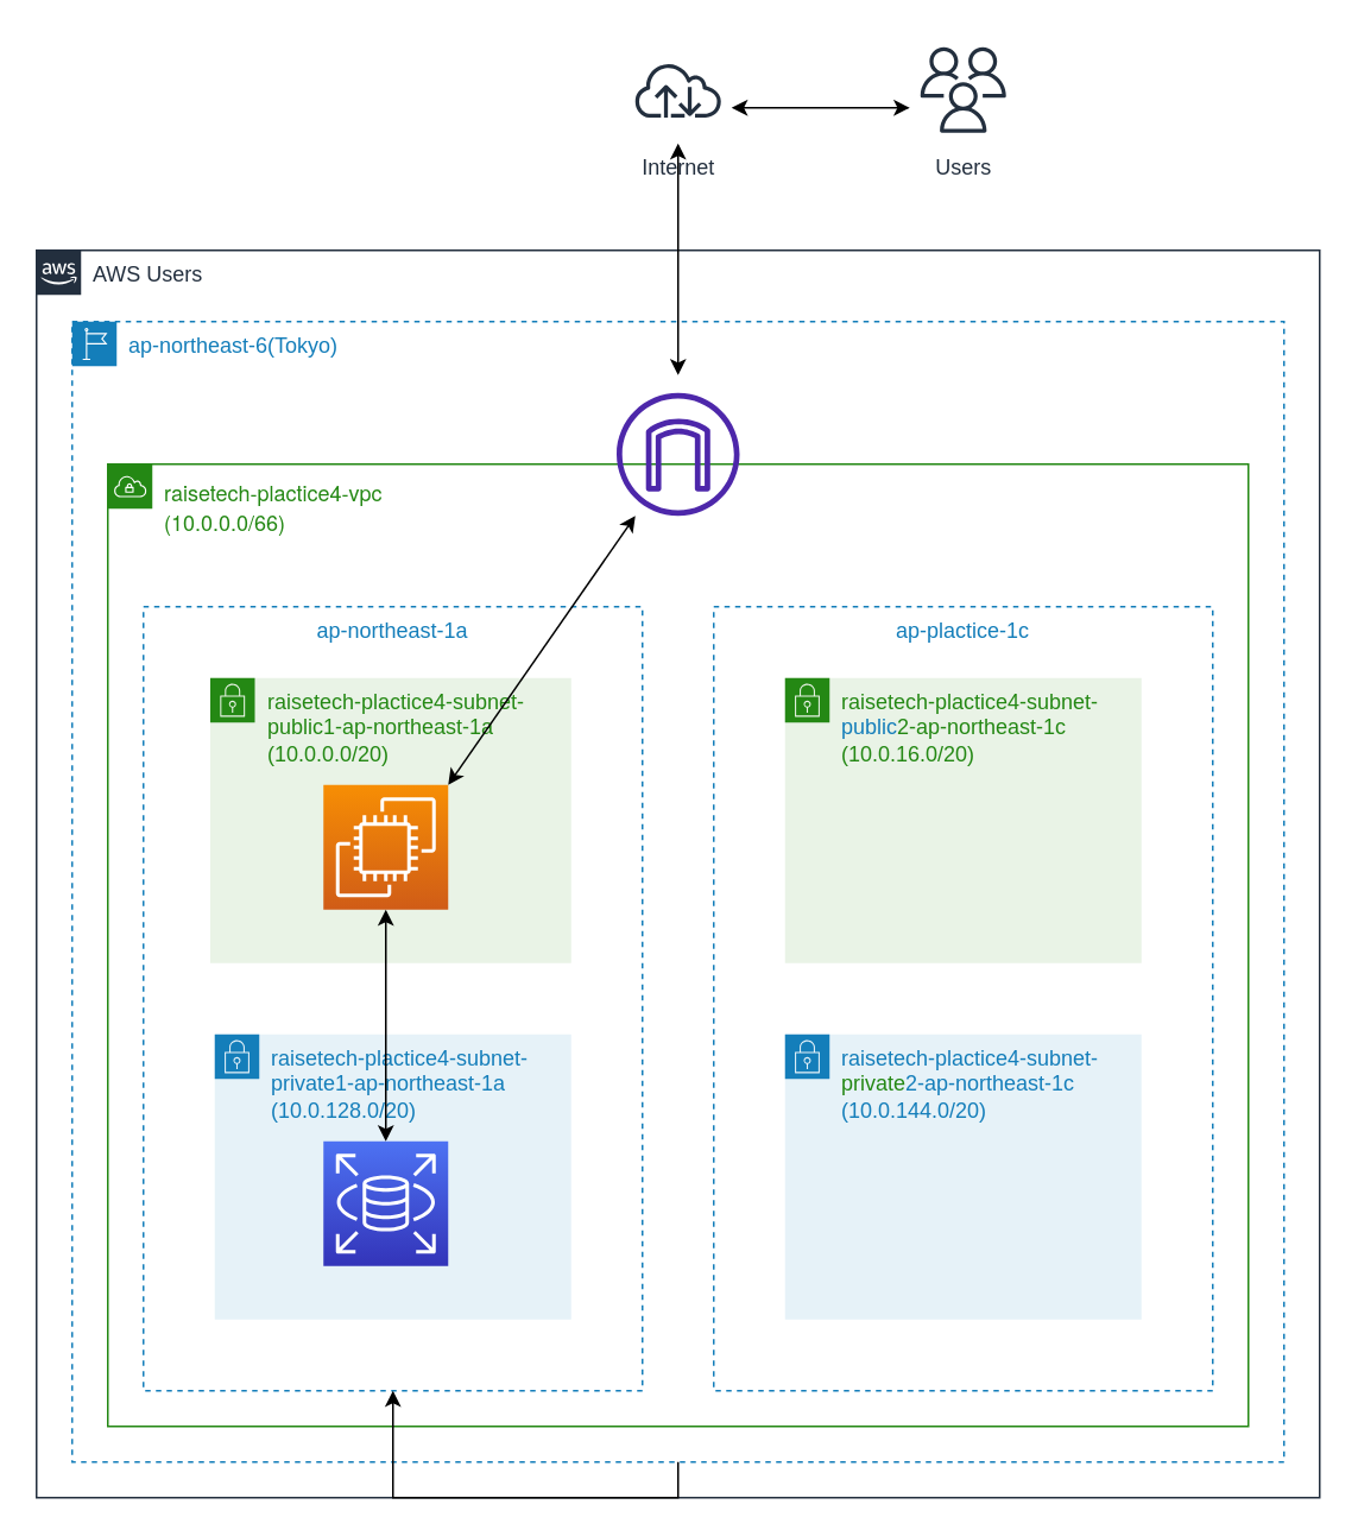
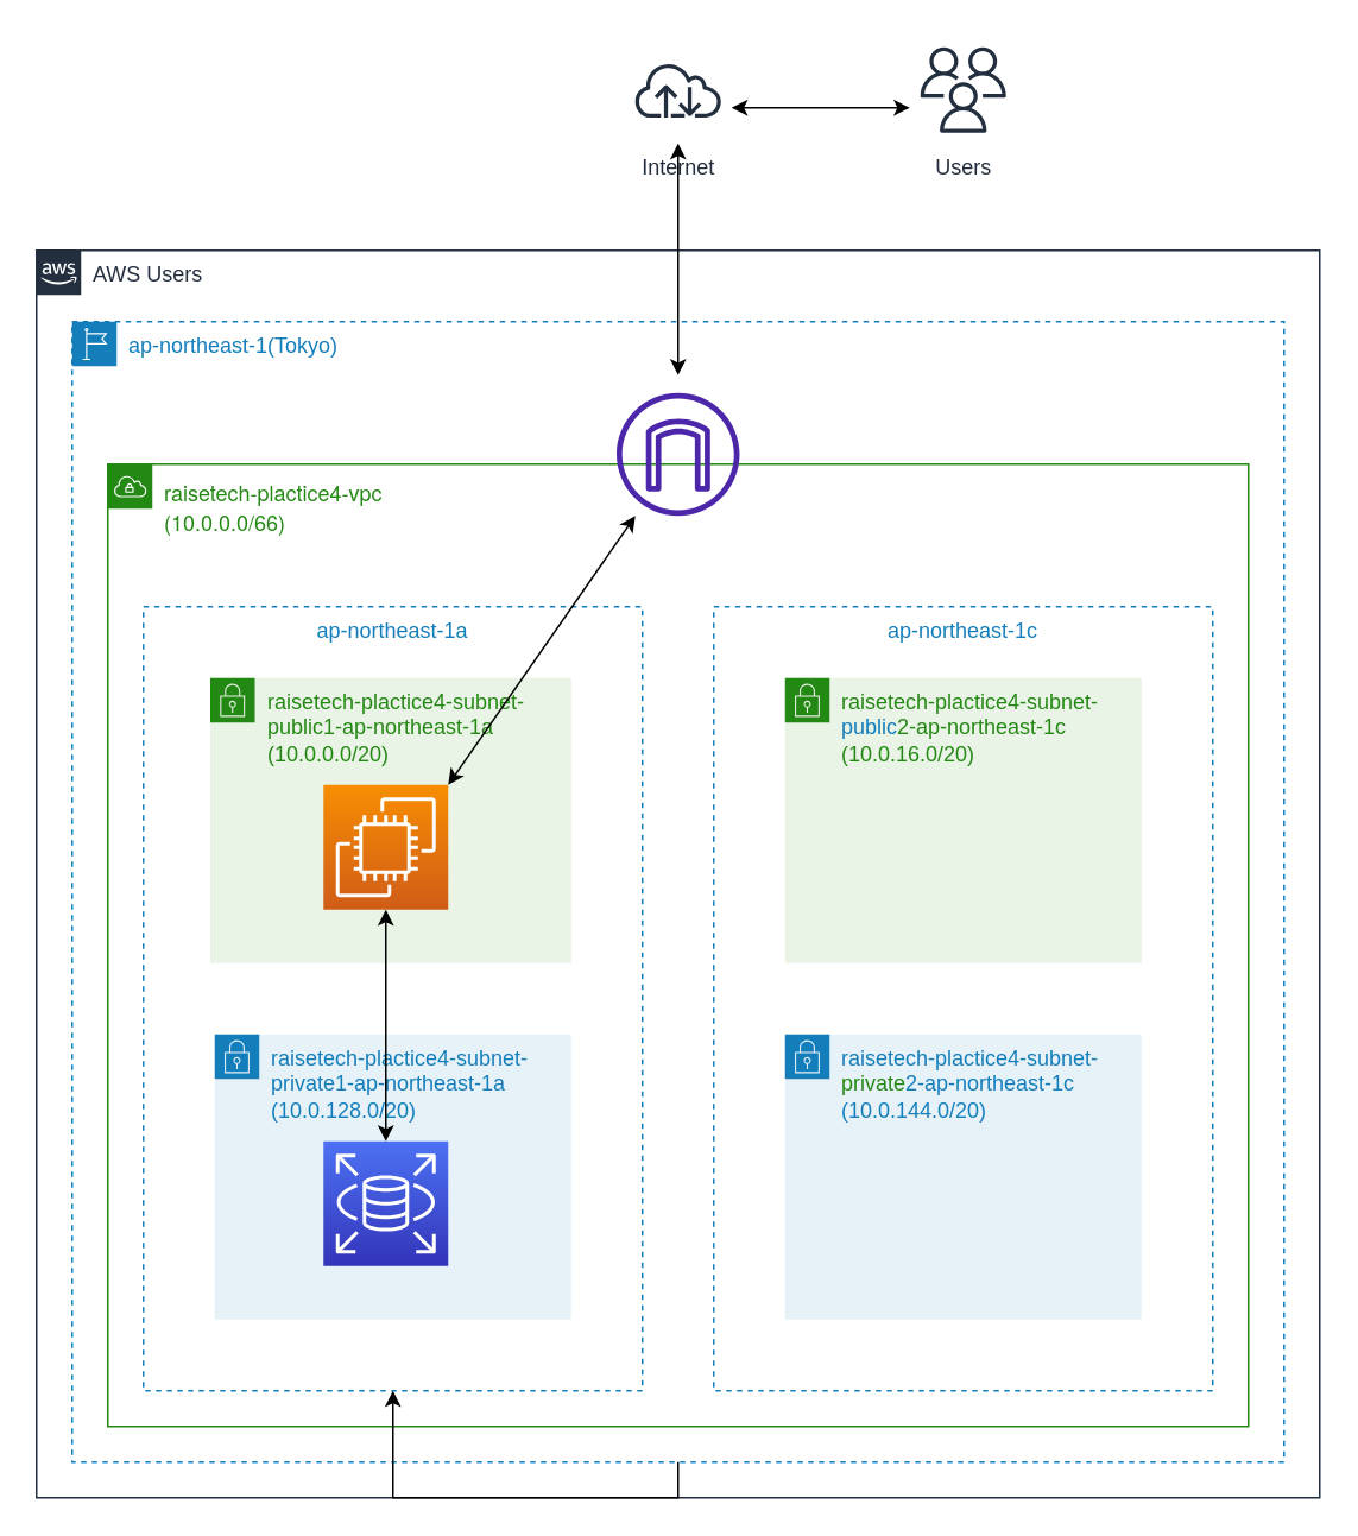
  <mxCell id="0" />
  <mxCell id="1" parent="0" />
  <mxCell id="2" value="AWS Users" style="points=[[0,0],[0.25,0],[0.5,0],[0.75,0],[1,0],[1,0.25],[1,0.5],[1,0.75],[1,1],[0.75,1],[0.5,1],[0.25,1],[0,1],[0,0.75],[0,0.5],[0,0.25]];outlineConnect=0;gradientColor=none;html=1;whiteSpace=wrap;fontSize=12;fontStyle=0;container=1;pointerEvents=0;collapsible=0;recursiveResize=0;shape=mxgraph.aws4.group;grIcon=mxgraph.aws4.group_aws_cloud_alt;strokeColor=#232F3E;fillColor=none;verticalAlign=top;align=left;spacingLeft=30;fontColor=#232F3E;dashed=0;" vertex="1" parent="1"><mxGeometry x="20" y="140" width="720" height="700" as="geometry" /></mxCell>
- <mxCell id="3" value="ap-northeast-6(Tokyo)" style="points=[[0,0],[0.25,0],[0.5,0],[0.75,0],[1,0],[1,0.25],[1,0.5],[1,0.75],[1,1],[0.75,1],[0.5,1],[0.25,1],[0,1],[0,0.75],[0,0.5],[0,0.25]];outlineConnect=0;gradientColor=none;html=1;whiteSpace=wrap;fontSize=12;fontStyle=0;container=1;pointerEvents=0;collapsible=0;recursiveResize=0;shape=mxgraph.aws4.group;grIcon=mxgraph.aws4.group_region;strokeColor=#147EBA;fillColor=none;verticalAlign=top;align=left;spacingLeft=30;fontColor=#147EBA;dashed=1;" vertex="1" parent="2"><mxGeometry x="20" y="40" width="680" height="640" as="geometry" /></mxCell>
+ <mxCell id="3" value="ap-northeast-1(Tokyo)" style="points=[[0,0],[0.25,0],[0.5,0],[0.75,0],[1,0],[1,0.25],[1,0.5],[1,0.75],[1,1],[0.75,1],[0.5,1],[0.25,1],[0,1],[0,0.75],[0,0.5],[0,0.25]];outlineConnect=0;gradientColor=none;html=1;whiteSpace=wrap;fontSize=12;fontStyle=0;container=1;pointerEvents=0;collapsible=0;recursiveResize=0;shape=mxgraph.aws4.group;grIcon=mxgraph.aws4.group_region;strokeColor=#147EBA;fillColor=none;verticalAlign=top;align=left;spacingLeft=30;fontColor=#147EBA;dashed=1;" vertex="1" parent="2"><mxGeometry x="20" y="40" width="680" height="640" as="geometry" /></mxCell>
  <mxCell id="4" value="&lt;p style=&quot;margin: 0px; font-variant-numeric: normal; font-variant-east-asian: normal; font-stretch: normal; line-height: normal; font-family: &amp;quot;Helvetica Neue&amp;quot;;&quot; class=&quot;p1&quot;&gt;&lt;font color=&quot;#248814&quot;&gt;raisetech-plactice4-vpc&lt;/font&gt;&lt;/p&gt;&lt;p style=&quot;margin: 0px; font-variant-numeric: normal; font-variant-east-asian: normal; font-stretch: normal; line-height: normal; font-family: &amp;quot;Helvetica Neue&amp;quot;;&quot; class=&quot;p1&quot;&gt;&lt;font color=&quot;#248814&quot;&gt;(10.0.0.0/66)&lt;/font&gt;&lt;/p&gt;" style="points=[[0,0],[0.25,0],[0.5,0],[0.75,0],[1,0],[1,0.25],[1,0.5],[1,0.75],[1,1],[0.75,1],[0.5,1],[0.25,1],[0,1],[0,0.75],[0,0.5],[0,0.25]];outlineConnect=0;gradientColor=none;html=1;whiteSpace=wrap;fontSize=12;fontStyle=0;container=1;pointerEvents=0;collapsible=0;recursiveResize=0;shape=mxgraph.aws4.group;grIcon=mxgraph.aws4.group_vpc;strokeColor=#248814;fillColor=none;verticalAlign=top;align=left;spacingLeft=30;fontColor=#AAB7B8;dashed=0;" vertex="1" parent="3"><mxGeometry x="20" y="80" width="640" height="540" as="geometry" /></mxCell>
  <mxCell id="5" value="raisetech-plactice4-subnet-private1-ap-northeast-1a&lt;br&gt;(10.0.128.0/20)" style="points=[[0,0],[0.25,0],[0.5,0],[0.75,0],[1,0],[1,0.25],[1,0.5],[1,0.75],[1,1],[0.75,1],[0.5,1],[0.25,1],[0,1],[0,0.75],[0,0.5],[0,0.25]];outlineConnect=0;gradientColor=none;html=1;whiteSpace=wrap;fontSize=12;fontStyle=0;container=1;pointerEvents=0;collapsible=0;recursiveResize=0;shape=mxgraph.aws4.group;grIcon=mxgraph.aws4.group_security_group;grStroke=0;strokeColor=#147EBA;fillColor=#E6F2F8;verticalAlign=top;align=left;spacingLeft=30;fontColor=#147EBA;dashed=0;" vertex="1" parent="4"><mxGeometry x="60" y="320" width="200" height="160" as="geometry" /></mxCell>
- <mxCell id="6" value="ap-plactice-1c" style="fillColor=none;strokeColor=#147EBA;dashed=1;verticalAlign=top;fontStyle=0;fontColor=#147EBA;" vertex="1" parent="4"><mxGeometry x="340" y="80" width="280" height="440" as="geometry" /></mxCell>
+ <mxCell id="6" value="ap-northeast-1c" style="fillColor=none;strokeColor=#147EBA;dashed=1;verticalAlign=top;fontStyle=0;fontColor=#147EBA;" vertex="1" parent="4"><mxGeometry x="340" y="80" width="280" height="440" as="geometry" /></mxCell>
  <mxCell id="7" value="ap-northeast-1a" style="fillColor=none;strokeColor=#147EBA;dashed=1;verticalAlign=top;fontStyle=0;fontColor=#147EBA;" vertex="1" parent="4"><mxGeometry x="20" y="80" width="280" height="440" as="geometry" /></mxCell>
  <mxCell id="8" value="raisetech-plactice4-subnet-public1-ap-northeast-1a&lt;br&gt;(10.0.0.0/20)" style="points=[[0,0],[0.25,0],[0.5,0],[0.75,0],[1,0],[1,0.25],[1,0.5],[1,0.75],[1,1],[0.75,1],[0.5,1],[0.25,1],[0,1],[0,0.75],[0,0.5],[0,0.25]];outlineConnect=0;gradientColor=none;html=1;whiteSpace=wrap;fontSize=12;fontStyle=0;container=1;pointerEvents=0;collapsible=0;recursiveResize=0;shape=mxgraph.aws4.group;grIcon=mxgraph.aws4.group_security_group;grStroke=0;strokeColor=#248814;fillColor=#E9F3E6;verticalAlign=top;align=left;spacingLeft=30;fontColor=#248814;dashed=0;" vertex="1" parent="4"><mxGeometry x="57.5" y="120" width="202.5" height="160" as="geometry" /></mxCell>
  <mxCell id="9" value="" style="endArrow=classic;startArrow=classic;html=1;rounded=0;fontColor=#248814;" edge="1" parent="8" target="15"><mxGeometry width="50" height="50" relative="1" as="geometry"><mxPoint x="133.5" y="60" as="sourcePoint" /><mxPoint x="183.5" y="10" as="targetPoint" /></mxGeometry></mxCell>
  <mxCell id="10" value="" style="sketch=0;points=[[0,0,0],[0.25,0,0],[0.5,0,0],[0.75,0,0],[1,0,0],[0,1,0],[0.25,1,0],[0.5,1,0],[0.75,1,0],[1,1,0],[0,0.25,0],[0,0.5,0],[0,0.75,0],[1,0.25,0],[1,0.5,0],[1,0.75,0]];outlineConnect=0;fontColor=#232F3E;gradientColor=#4D72F3;gradientDirection=north;fillColor=#3334B9;strokeColor=#ffffff;dashed=0;verticalLabelPosition=bottom;verticalAlign=top;align=center;html=1;fontSize=12;fontStyle=0;aspect=fixed;shape=mxgraph.aws4.resourceIcon;resIcon=mxgraph.aws4.rds;" vertex="1" parent="4"><mxGeometry x="121" y="380" width="70" height="70" as="geometry" /></mxCell>
  <mxCell id="11" value="" style="sketch=0;points=[[0,0,0],[0.25,0,0],[0.5,0,0],[0.75,0,0],[1,0,0],[0,1,0],[0.25,1,0],[0.5,1,0],[0.75,1,0],[1,1,0],[0,0.25,0],[0,0.5,0],[0,0.75,0],[1,0.25,0],[1,0.5,0],[1,0.75,0]];outlineConnect=0;fontColor=#232F3E;gradientColor=#F78E04;gradientDirection=north;fillColor=#D05C17;strokeColor=#ffffff;dashed=0;verticalLabelPosition=bottom;verticalAlign=top;align=center;html=1;fontSize=12;fontStyle=0;aspect=fixed;shape=mxgraph.aws4.resourceIcon;resIcon=mxgraph.aws4.ec2;" vertex="1" parent="4"><mxGeometry x="121" y="180" width="70" height="70" as="geometry" /></mxCell>
  <mxCell id="12" value="raisetech-plactice4-subnet-&lt;span style=&quot;color: rgb(20, 126, 186);&quot;&gt;public&lt;/span&gt;2-ap-northeast-1c&lt;br&gt;(10.0.16.0/20)" style="points=[[0,0],[0.25,0],[0.5,0],[0.75,0],[1,0],[1,0.25],[1,0.5],[1,0.75],[1,1],[0.75,1],[0.5,1],[0.25,1],[0,1],[0,0.75],[0,0.5],[0,0.25]];outlineConnect=0;gradientColor=none;html=1;whiteSpace=wrap;fontSize=12;fontStyle=0;container=1;pointerEvents=0;collapsible=0;recursiveResize=0;shape=mxgraph.aws4.group;grIcon=mxgraph.aws4.group_security_group;grStroke=0;strokeColor=#248814;fillColor=#E9F3E6;verticalAlign=top;align=left;spacingLeft=30;fontColor=#248814;dashed=0;" vertex="1" parent="4"><mxGeometry x="380" y="120" width="200" height="160" as="geometry" /></mxCell>
  <mxCell id="13" value="raisetech-plactice4-subnet-&lt;span style=&quot;color: rgb(36, 136, 20);&quot;&gt;private&lt;/span&gt;2-ap-northeast-1c&lt;br&gt;(10.0.144.0/20)" style="points=[[0,0],[0.25,0],[0.5,0],[0.75,0],[1,0],[1,0.25],[1,0.5],[1,0.75],[1,1],[0.75,1],[0.5,1],[0.25,1],[0,1],[0,0.75],[0,0.5],[0,0.25]];outlineConnect=0;gradientColor=none;html=1;whiteSpace=wrap;fontSize=12;fontStyle=0;container=1;pointerEvents=0;collapsible=0;recursiveResize=0;shape=mxgraph.aws4.group;grIcon=mxgraph.aws4.group_security_group;grStroke=0;strokeColor=#147EBA;fillColor=#E6F2F8;verticalAlign=top;align=left;spacingLeft=30;fontColor=#147EBA;dashed=0;" vertex="1" parent="4"><mxGeometry x="380" y="320" width="200" height="160" as="geometry" /></mxCell>
  <mxCell id="14" value="" style="endArrow=classic;startArrow=classic;html=1;rounded=0;fontColor=#248814;entryX=0.5;entryY=1;entryDx=0;entryDy=0;entryPerimeter=0;" edge="1" parent="4" source="10" target="11"><mxGeometry width="50" height="50" relative="1" as="geometry"><mxPoint x="110" y="305" as="sourcePoint" /><mxPoint x="156" y="260" as="targetPoint" /></mxGeometry></mxCell>
  <mxCell id="15" value="" style="sketch=0;outlineConnect=0;fontColor=#232F3E;gradientColor=none;fillColor=#4D27AA;strokeColor=none;dashed=0;verticalLabelPosition=bottom;verticalAlign=top;align=center;html=1;fontSize=12;fontStyle=0;aspect=fixed;pointerEvents=1;shape=mxgraph.aws4.internet_gateway;" vertex="1" parent="3"><mxGeometry x="305.5" y="40" width="69" height="69" as="geometry" /></mxCell>
  <mxCell id="16" value="Internet" style="sketch=0;outlineConnect=0;fontColor=#232F3E;gradientColor=none;strokeColor=#232F3E;fillColor=#ffffff;dashed=0;verticalLabelPosition=bottom;verticalAlign=top;align=center;html=1;fontSize=12;fontStyle=0;aspect=fixed;shape=mxgraph.aws4.resourceIcon;resIcon=mxgraph.aws4.internet;" vertex="1" parent="1"><mxGeometry x="350" y="20" width="60" height="60" as="geometry" /></mxCell>
  <mxCell id="17" value="Users" style="sketch=0;outlineConnect=0;fontColor=#232F3E;gradientColor=none;strokeColor=#232F3E;fillColor=#ffffff;dashed=0;verticalLabelPosition=bottom;verticalAlign=top;align=center;html=1;fontSize=12;fontStyle=0;aspect=fixed;shape=mxgraph.aws4.resourceIcon;resIcon=mxgraph.aws4.users;" vertex="1" parent="1"><mxGeometry x="510" y="20" width="60" height="60" as="geometry" /></mxCell>
  <mxCell id="18" value="" style="endArrow=classic;startArrow=classic;html=1;rounded=0;fontColor=#248814;" edge="1" parent="1"><mxGeometry width="50" height="50" relative="1" as="geometry"><mxPoint x="410" y="60" as="sourcePoint" /><mxPoint x="510" y="60" as="targetPoint" /></mxGeometry></mxCell>
  <mxCell id="19" value="" style="endArrow=classic;startArrow=classic;html=1;rounded=0;fontColor=#248814;" edge="1" parent="1" target="16"><mxGeometry width="50" height="50" relative="1" as="geometry"><mxPoint x="380" y="210" as="sourcePoint" /><mxPoint x="390" y="330" as="targetPoint" /></mxGeometry></mxCell>
  <mxCell id="20" value="" style="edgeStyle=orthogonalEdgeStyle;rounded=0;orthogonalLoop=1;jettySize=auto;html=1;fontColor=#248814;" edge="1" parent="1" source="3" target="7"><mxGeometry relative="1" as="geometry" /></mxCell>
